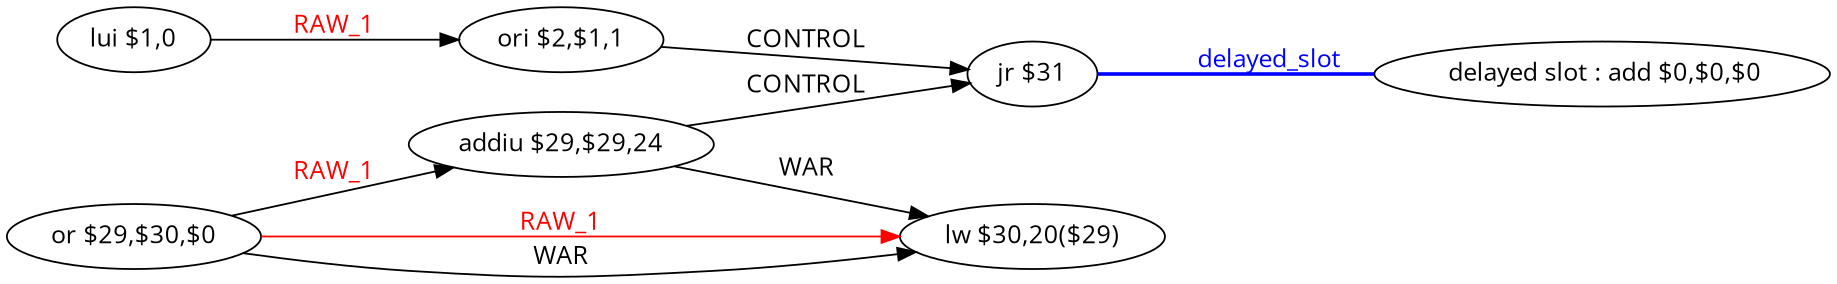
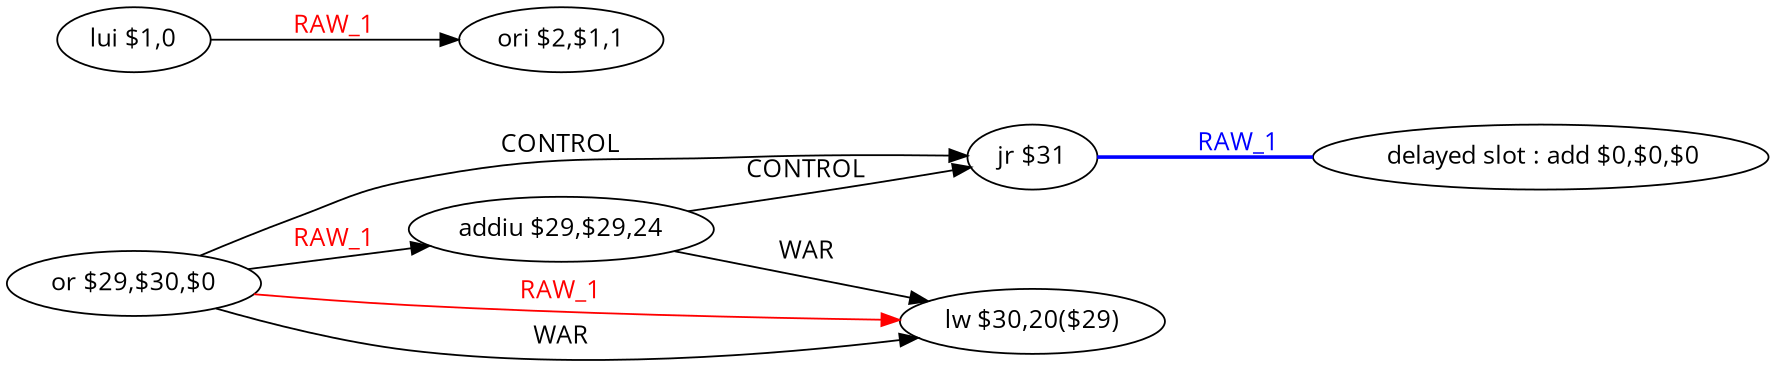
  digraph {
    fontname="Open Sans"
    rankdir=LR
    node [fontname="Open Sans" shape=ellipse]
    edge [fontname="Open Sans"]
    n1 [label=" delayed slot : add $0,$0,$0"]
    n2 [label="jr $31"]
    n3 [label="lui $1,0"]
    n4 [label="ori $2,$1,1"]
    n5 [label="or $29,$30,$0"]
    n6 [label="addiu $29,$29,24"]
    n7 [label="lw $30,20($29)"]
-   n2 -> n1 [color=blue dir=none fontcolor=blue label=delayed_slot style=bold]
+   n2 -> n1 [color=blue dir=none fontcolor=blue label=RAW_1 style=bold]
    n3 -> n4 [color=black fontcolor=red label=RAW_1]
-   n4 -> n2 [label=CONTROL]
+   n5 -> n2 [label=CONTROL]
    n5 -> n6 [color=black fontcolor=red label=RAW_1]
    n5 -> n7 [color=red fontcolor=red label=RAW_1]
    n5 -> n7 [label=WAR]
    n6 -> n2 [label=CONTROL]
    n6 -> n7 [label=WAR]
  }
